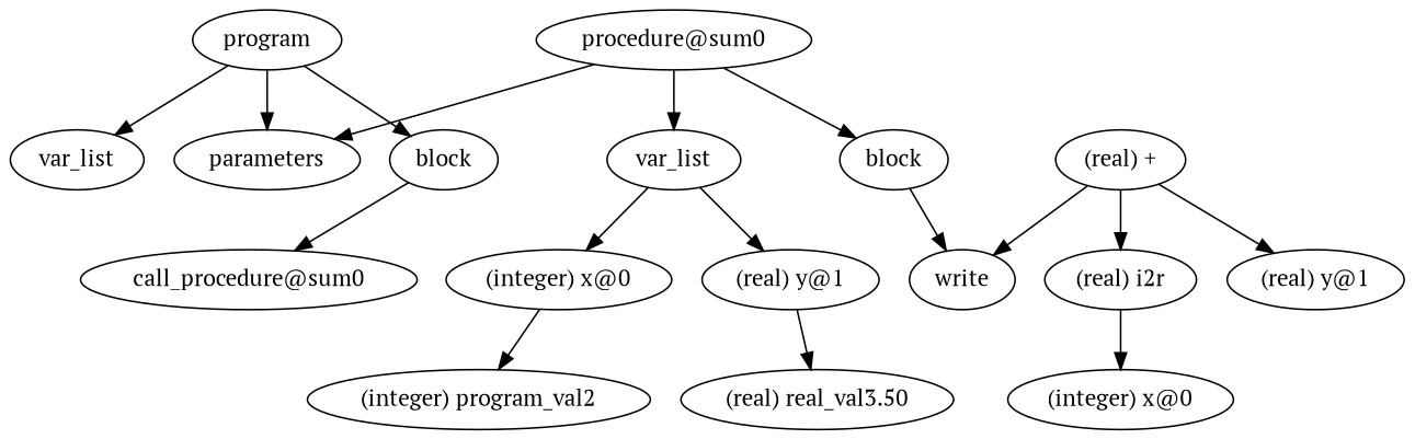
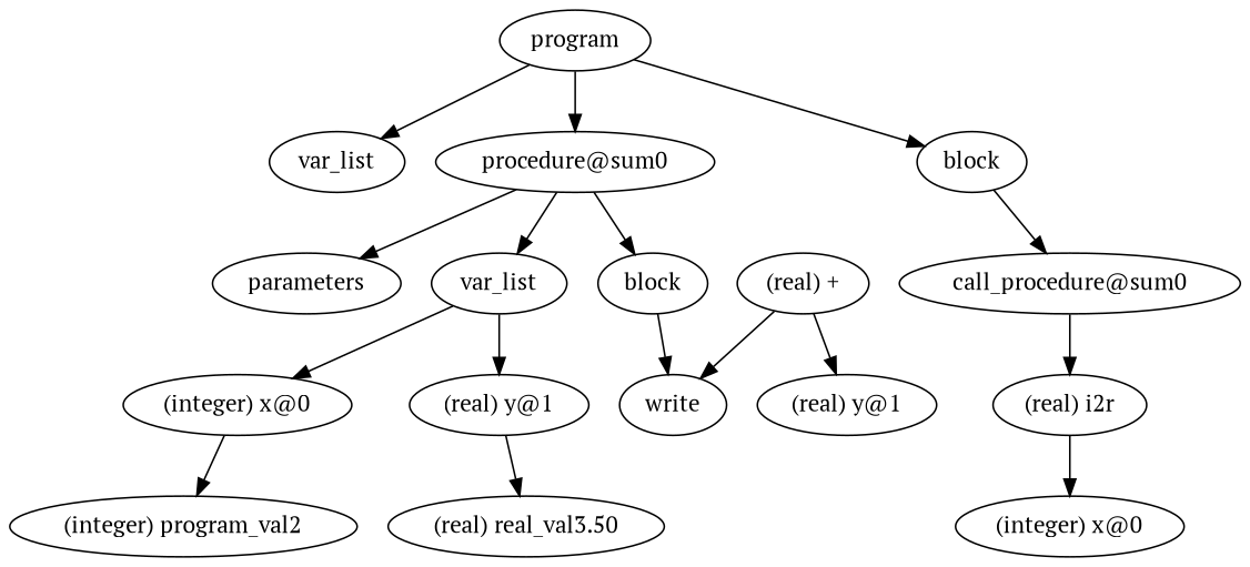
  digraph {
    fontname="PT Serif"
    ordering=out
    node [fontname="PT Serif"]
    edge [fontname="PT Serif"]
    n1 [label=program]
    n2 [label=var_list]
    n3 [label="procedure@sum0"]
    n4 [label=block]
    n5 [label=parameters]
    n6 [label=var_list]
    n7 [label=block]
    n8 [label="call_procedure@sum0"]
    n9 [label="(integer) x@0"]
    n10 [label="(real) y@1"]
    n11 [label=write]
    n12 [label="(integer) program_val2"]
    n13 [label="(real) real_val3.50"]
    n14 [label="(real) +"]
    n15 [label="(real) i2r"]
    n16 [label="(real) y@1"]
    n17 [label="(integer) x@0"]
    n1 -> n2
-   n1 -> n5
+   n1 -> n3
    n1 -> n4
    n3 -> n5
    n3 -> n6
    n3 -> n7
    n4 -> n8
    n6 -> n9
    n6 -> n10
    n7 -> n11
    n9 -> n12
    n10 -> n13
    n14 -> n11
-   n14 -> n15
+   n8 -> n15
    n14 -> n16
    n15 -> n17
  }
